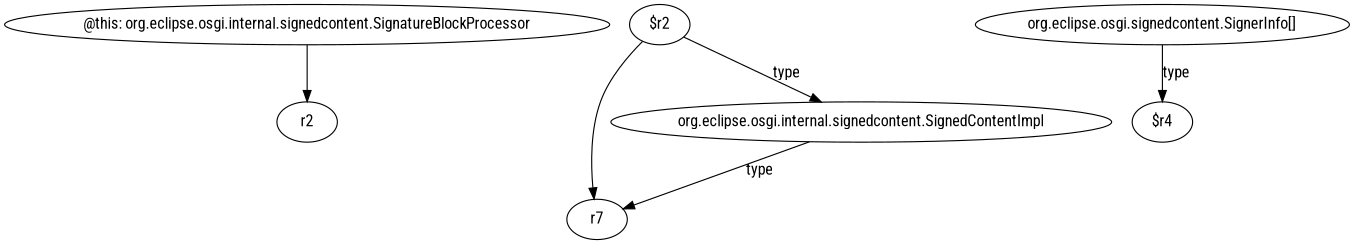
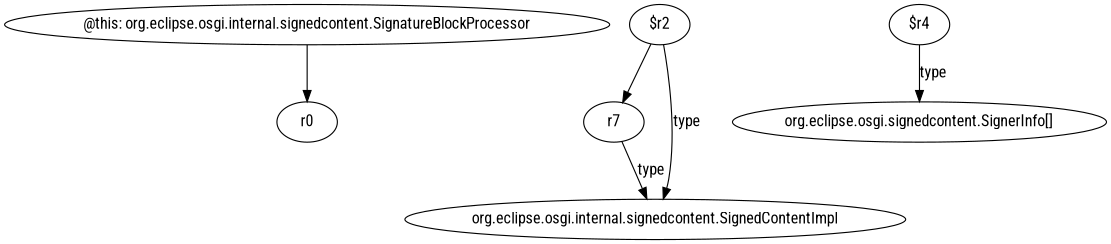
  digraph {
    fontname="Roboto Condensed"
    node [fontname="Roboto Condensed"]
    edge [fontname="Roboto Condensed"]
    n1 [label="@this: org.eclipse.osgi.internal.signedcontent.SignatureBlockProcessor"]
-   n2 [label=r2]
+   n2 [label=r0]
    n3 [label="$r2"]
    n4 [label=r7]
    n5 [label="org.eclipse.osgi.internal.signedcontent.SignedContentImpl"]
    n6 [label="org.eclipse.osgi.signedcontent.SignerInfo[]"]
    n7 [label="$r4"]
    n1 -> n2
    n3 -> n4
    n3 -> n5 [label=type]
-   n5 -> n4 [label=type]
-   n6 -> n7 [label=type]
+   n4 -> n5 [label=type]
+   n7 -> n6 [label=type]
  }
